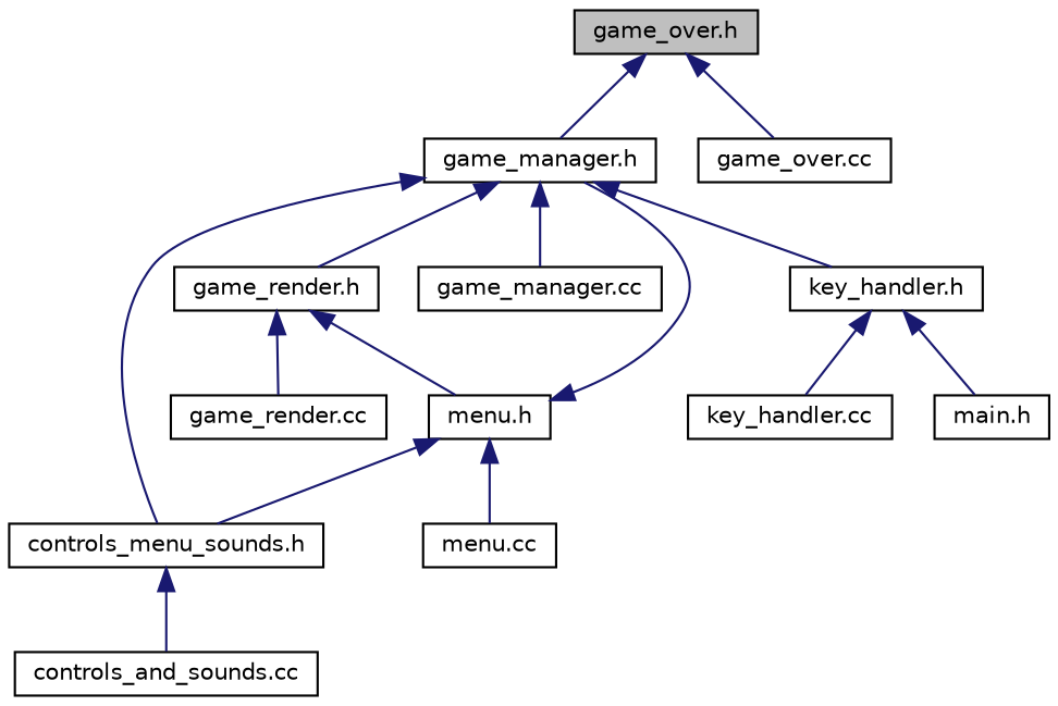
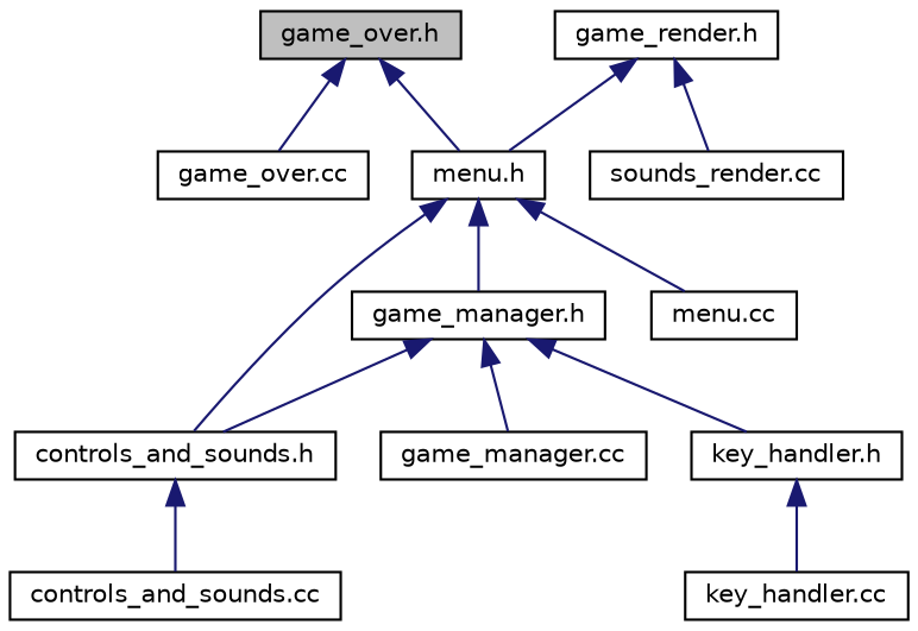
  digraph {
    node [color=black fillcolor=white fontname=Helvetica fontsize=10 shape=record style=filled]
    edge [color=midnightblue dir=back fontname=Helvetica fontsize=10 labelfontname=Helvetica labelfontsize=10 style=solid]
    n1 [fillcolor=grey75 fontcolor=black height=0.2 label="game_over.h" width=0.4]
    n2 [height=0.2 label="game_manager.h" width=0.4]
    n3 [height=0.2 label="game_over.cc" width=0.4]
-   n4 [height=0.2 label="controls_menu_sounds.h" width=0.4]
+   n4 [height=0.2 label="controls_and_sounds.h" width=0.4]
    n5 [height=0.2 label="game_render.h" width=0.4]
    n6 [height=0.2 label="game_manager.cc" width=0.4]
    n7 [height=0.2 label="key_handler.h" width=0.4]
    n8 [height=0.2 label="controls_and_sounds.cc" width=0.4]
    n9 [height=0.2 label="menu.h" width=0.4]
-   n10 [height=0.2 label="game_render.cc" width=0.4]
+   n10 [height=0.2 label="sounds_render.cc" width=0.4]
    n11 [height=0.2 label="key_handler.cc" width=0.4]
-   n12 [height=0.2 label="main.h" width=0.4]
    n13 [height=0.2 label="menu.cc" width=0.4]
-   n1 -> n2
+   n1 -> n9
    n1 -> n3
    n2 -> n4
-   n2 -> n5
    n2 -> n6
    n2 -> n7
    n4 -> n8
    n5 -> n9
    n5 -> n10
    n7 -> n11
-   n7 -> n12
    n9 -> n2
    n9 -> n4
    n9 -> n13
  }
